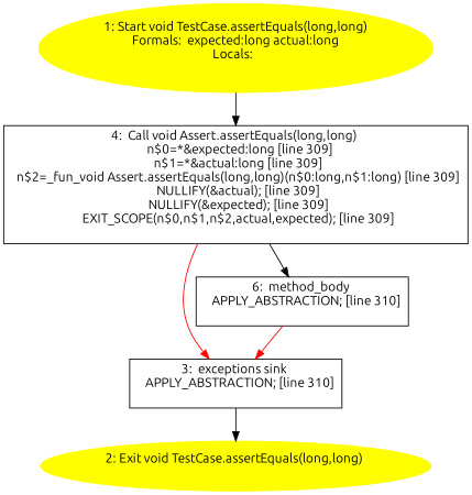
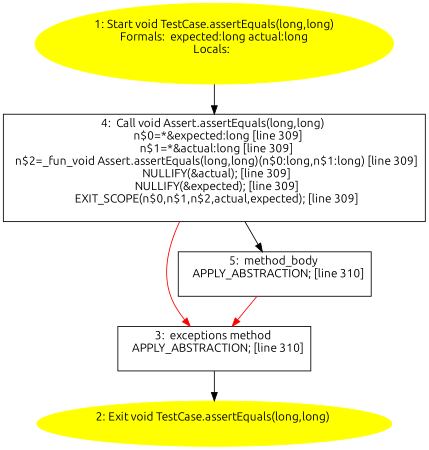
  digraph {
    fontname=Ubuntu
    node [fontname=Ubuntu shape=box]
    edge [fontname=Ubuntu]
    n1 [color=yellow label="1: Start void TestCase.assertEquals(long,long)\nFormals:  expected:long actual:long\nLocals:  \n  " style=filled shape=""]
    n2 [label="4:  Call void Assert.assertEquals(long,long) \n   n$0=*&expected:long [line 309]\n  n$1=*&actual:long [line 309]\n  n$2=_fun_void Assert.assertEquals(long,long)(n$0:long,n$1:long) [line 309]\n  NULLIFY(&actual); [line 309]\n  NULLIFY(&expected); [line 309]\n  EXIT_SCOPE(n$0,n$1,n$2,actual,expected); [line 309]\n "]
-   n3 [label="3:  exceptions sink \n   APPLY_ABSTRACTION; [line 310]\n "]
-   n4 [label="6:  method_body \n   APPLY_ABSTRACTION; [line 310]\n "]
+   n3 [label="3:  exceptions method \n   APPLY_ABSTRACTION; [line 310]\n "]
+   n4 [label="5:  method_body \n   APPLY_ABSTRACTION; [line 310]\n "]
    n5 [color=yellow label="2: Exit void TestCase.assertEquals(long,long) \n  " style=filled shape=""]
    n1 -> n2
    n2 -> n3 [color=red]
    n2 -> n4
    n3 -> n5
    n4 -> n3 [color=red]
  }
